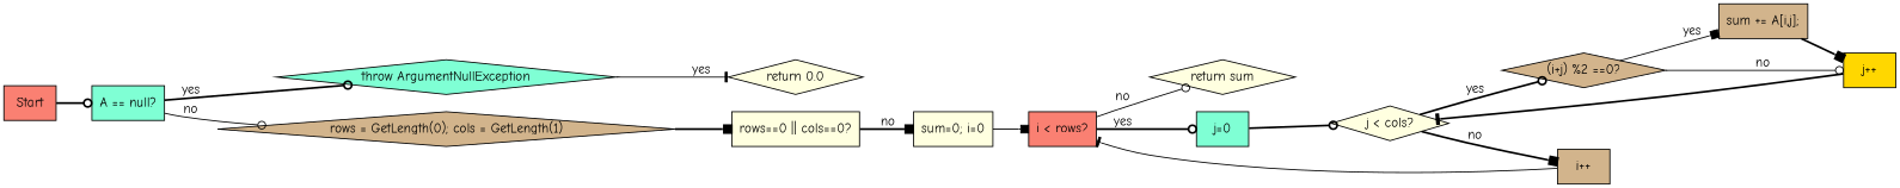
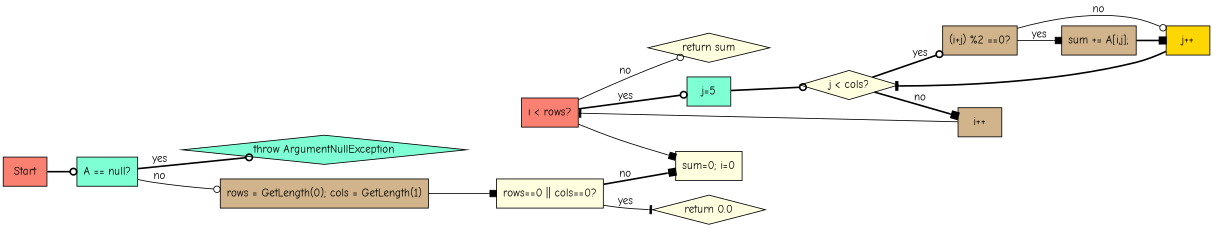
  digraph {
    fontname="Comic Neue"
    rankdir=LR
    node [fillcolor=lightyellow fontname="Comic Neue" shape=box style=filled]
    edge [arrowhead=odot fontname="Comic Neue" style=bold]
    n1 [fillcolor=aquamarine label="A == null?"]
    n2 [fillcolor=aquamarine label="throw ArgumentNullException" shape=diamond]
-   n3 [fillcolor=tan label="rows = GetLength(0); cols = GetLength(1)" shape=diamond]
+   n3 [fillcolor=tan label="rows = GetLength(0); cols = GetLength(1)"]
    Start [fillcolor=salmon]
    n5 [label="rows==0 || cols==0?"]
    n6 [label="return 0.0" shape=diamond]
    n7 [label="sum=0; i=0"]
    n8 [fillcolor=salmon label="i < rows?"]
    n9 [label="return sum" shape=diamond]
-   n10 [fillcolor=aquamarine label="j=0"]
+   n10 [fillcolor=aquamarine label="j=5"]
    n11 [label="j < cols?" shape=diamond]
    n12 [fillcolor=tan label="i++"]
-   n13 [fillcolor=tan label="(i+j) %2 ==0?" shape=diamond]
+   n13 [fillcolor=tan label="(i+j) %2 ==0?"]
    n14 [fillcolor=tan label="sum += A[i,j];"]
    n15 [fillcolor=gold label="j++"]
    n1 -> n2 [label=yes]
    n1 -> n3 [label=no style=solid]
-   n3 -> n5 [arrowhead=box]
+   n3 -> n5 [arrowhead=box style=solid]
    Start -> n1
-   n2 -> n6 [arrowhead=tee label=yes style=solid]
+   n5 -> n6 [arrowhead=tee label=yes style=solid]
    n5 -> n7 [arrowhead=box label=no]
-   n7 -> n8 [arrowhead=box style=solid]
+   n8 -> n7 [arrowhead=box style=solid]
    n8 -> n9 [label=no style=solid]
    n8 -> n10 [label=yes]
    n10 -> n11
    n11 -> n12 [arrowhead=box label=no]
    n11 -> n13 [label=yes]
    n12 -> n8 [arrowhead=tee style=solid]
    n13 -> n14 [arrowhead=box label=yes style=solid]
    n13 -> n15 [label=no style=solid]
    n14 -> n15 [arrowhead=box]
    n15 -> n11 [arrowhead=tee]
  }
